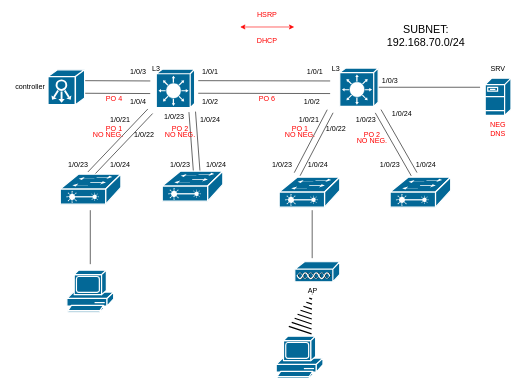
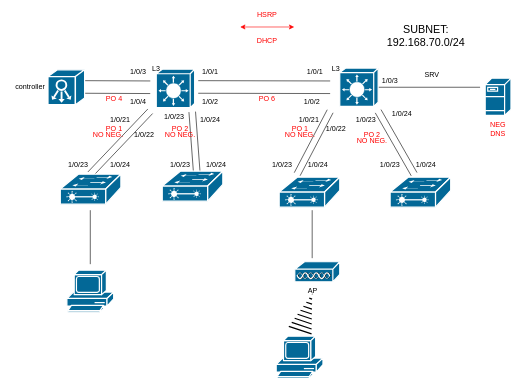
  <mxCell id="0" />
  <mxCell id="1" parent="0" />
  <mxCell id="2" value="" style="shape=link;html=1;rounded=0;entryX=0;entryY=0.5;entryDx=0;entryDy=0;width=21;" parent="1" edge="1"><mxGeometry width="100" relative="1" as="geometry"><mxPoint x="140" y="144.5" as="sourcePoint" /><mxPoint x="250" y="145" as="targetPoint" /></mxGeometry></mxCell>
  <mxCell id="3" value="" style="shape=link;html=1;rounded=0;entryX=0;entryY=0.5;entryDx=0;entryDy=0;width=21;" parent="1" edge="1"><mxGeometry width="100" relative="1" as="geometry"><mxPoint x="330" y="144.5" as="sourcePoint" /><mxPoint x="550" y="145" as="targetPoint" /></mxGeometry></mxCell>
  <mxCell id="4" value="" style="endArrow=none;html=1;rounded=0;entryX=0.5;entryY=1;entryDx=0;entryDy=0;" parent="1" edge="1"><mxGeometry width="50" height="50" relative="1" as="geometry"><mxPoint x="630" y="145" as="sourcePoint" /><mxPoint x="800" y="145" as="targetPoint" /></mxGeometry></mxCell>
  <mxCell id="5" value="" style="shape=link;html=1;rounded=0;entryX=0;entryY=1;entryDx=0;entryDy=0;exitX=0.5;exitY=0;exitDx=0;exitDy=0;width=11;" parent="1" edge="1"><mxGeometry width="100" relative="1" as="geometry"><mxPoint x="150" y="290" as="sourcePoint" /><mxPoint x="250" y="185" as="targetPoint" /></mxGeometry></mxCell>
  <mxCell id="6" value="" style="shape=link;html=1;rounded=0;entryX=0;entryY=1;entryDx=0;entryDy=0;exitX=0.5;exitY=0;exitDx=0;exitDy=0;width=11;" parent="1" edge="1"><mxGeometry width="100" relative="1" as="geometry"><mxPoint x="495" y="290" as="sourcePoint" /><mxPoint x="550" y="185" as="targetPoint" /></mxGeometry></mxCell>
  <mxCell id="7" value="" style="shape=link;html=1;rounded=0;entryX=0.875;entryY=1.013;entryDx=0;entryDy=0;width=11;entryPerimeter=0;" parent="1" edge="1"><mxGeometry width="100" relative="1" as="geometry"><mxPoint x="327.761" y="290" as="sourcePoint" /><mxPoint x="320" y="186.04" as="targetPoint" /></mxGeometry></mxCell>
  <mxCell id="8" value="" style="shape=link;html=1;rounded=0;entryX=1;entryY=1;entryDx=0;entryDy=0;exitX=0.5;exitY=0;exitDx=0;exitDy=0;width=11;" parent="1" edge="1"><mxGeometry width="100" relative="1" as="geometry"><mxPoint x="690" y="290" as="sourcePoint" /><mxPoint x="630" y="185" as="targetPoint" /></mxGeometry></mxCell>
  <mxCell id="9" value="" style="endArrow=none;html=1;rounded=0;entryX=0.5;entryY=1;entryDx=0;entryDy=0;exitX=0.5;exitY=0;exitDx=0;exitDy=0;" parent="1" edge="1"><mxGeometry width="50" height="50" relative="1" as="geometry"><mxPoint x="520" y="430" as="sourcePoint" /><mxPoint x="520" y="350" as="targetPoint" /></mxGeometry></mxCell>
  <mxCell id="10" value="" style="endArrow=none;html=1;rounded=0;entryX=0.5;entryY=1;entryDx=0;entryDy=0;exitX=0.5;exitY=0;exitDx=0;exitDy=0;" parent="1" edge="1"><mxGeometry width="50" height="50" relative="1" as="geometry"><mxPoint x="150" y="440" as="sourcePoint" /><mxPoint x="150" y="350" as="targetPoint" /></mxGeometry></mxCell>
  <mxCell id="11" value="controller" style="text;html=1;strokeColor=none;fillColor=none;align=center;verticalAlign=middle;whiteSpace=wrap;rounded=0;" parent="1" vertex="1"><mxGeometry y="130" width="60" height="30" as="geometry" x="20" /></mxCell>
  <mxCell id="12" value="L3" style="text;html=1;strokeColor=none;fillColor=none;align=center;verticalAlign=middle;whiteSpace=wrap;rounded=0;" parent="1" vertex="1"><mxGeometry x="230" y="100" width="60" height="30" as="geometry" /></mxCell>
  <mxCell id="13" value="L3" style="text;html=1;strokeColor=none;fillColor=none;align=center;verticalAlign=middle;whiteSpace=wrap;rounded=0;" parent="1" vertex="1"><mxGeometry x="530" y="100" width="60" height="30" as="geometry" /></mxCell>
- <mxCell id="14" value="SRV" style="text;html=1;strokeColor=none;fillColor=none;align=center;verticalAlign=middle;whiteSpace=wrap;rounded=0;" parent="1" vertex="1"><mxGeometry x="800" y="100" width="60" height="30" as="geometry" /></mxCell>
+ <mxCell id="14" value="SRV" style="text;html=1;strokeColor=none;fillColor=none;align=center;verticalAlign=middle;whiteSpace=wrap;rounded=0;" parent="1" vertex="1"><mxGeometry x="690" y="110" width="60" height="30" as="geometry" /></mxCell>
  <mxCell id="15" value="SW" style="text;html=1;strokeColor=none;fillColor=none;align=center;verticalAlign=middle;whiteSpace=wrap;rounded=0;" parent="1" vertex="1"><mxGeometry x="120" y="305" width="60" height="30" as="geometry" /></mxCell>
  <mxCell id="16" value="SW" style="text;html=1;strokeColor=none;fillColor=none;align=center;verticalAlign=middle;whiteSpace=wrap;rounded=0;" parent="1" vertex="1"><mxGeometry x="300" y="305" width="60" height="30" as="geometry" /></mxCell>
  <mxCell id="17" value="SW" style="text;html=1;strokeColor=none;fillColor=none;align=center;verticalAlign=middle;whiteSpace=wrap;rounded=0;" parent="1" vertex="1"><mxGeometry x="490" y="305" width="60" height="30" as="geometry" /></mxCell>
  <mxCell id="18" value="SW" style="text;html=1;strokeColor=none;fillColor=none;align=center;verticalAlign=middle;whiteSpace=wrap;rounded=0;" parent="1" vertex="1"><mxGeometry x="660" y="305" width="60" height="30" as="geometry" /></mxCell>
  <mxCell id="19" value="AP" style="text;html=1;strokeColor=none;fillColor=none;align=center;verticalAlign=middle;whiteSpace=wrap;rounded=0;" parent="1" vertex="1"><mxGeometry x="491" y="470" width="60" height="30" as="geometry" /></mxCell>
  <mxCell id="20" value="NEG&lt;br&gt;DNS" style="text;html=1;strokeColor=none;fillColor=none;align=center;verticalAlign=middle;whiteSpace=wrap;rounded=0;fontColor=#FF0000;" parent="1" vertex="1"><mxGeometry x="800" y="200" width="60" height="30" as="geometry" /></mxCell>
  <mxCell id="21" value="HSRP&lt;br&gt;&lt;br&gt;&lt;br&gt;DHCP" style="text;html=1;strokeColor=none;fillColor=none;align=center;verticalAlign=middle;whiteSpace=wrap;rounded=0;fontColor=#FF0000;" parent="1" vertex="1"><mxGeometry x="415" y="30" width="60" height="30" as="geometry" /></mxCell>
  <mxCell id="22" value="" style="endArrow=classic;startArrow=classic;html=1;rounded=0;fontColor=#FF0000;strokeColor=#FF0000;" parent="1" edge="1"><mxGeometry width="50" height="50" relative="1" as="geometry"><mxPoint x="400" y="44.5" as="sourcePoint" /><mxPoint x="490" y="44.5" as="targetPoint" /></mxGeometry></mxCell>
  <mxCell id="23" value="PO 4" style="text;html=1;strokeColor=none;fillColor=none;align=center;verticalAlign=middle;whiteSpace=wrap;rounded=0;fontColor=#FF0000;" parent="1" vertex="1"><mxGeometry x="160" y="150" width="60" height="30" as="geometry" /></mxCell>
  <mxCell id="24" value="PO 1" style="text;html=1;strokeColor=none;fillColor=none;align=center;verticalAlign=middle;whiteSpace=wrap;rounded=0;fontColor=#FF0000;" parent="1" vertex="1"><mxGeometry x="160" y="200" width="60" height="30" as="geometry" /></mxCell>
  <mxCell id="25" value="PO 2" style="text;html=1;strokeColor=none;fillColor=none;align=center;verticalAlign=middle;whiteSpace=wrap;rounded=0;fontColor=#FF0000;" parent="1" vertex="1"><mxGeometry x="270" y="200" width="60" height="30" as="geometry" /></mxCell>
  <mxCell id="26" value="PO 6" style="text;html=1;strokeColor=none;fillColor=none;align=center;verticalAlign=middle;whiteSpace=wrap;rounded=0;fontColor=#FF0000;" parent="1" vertex="1"><mxGeometry x="415" y="150" width="60" height="30" as="geometry" /></mxCell>
  <mxCell id="27" style="edgeStyle=orthogonalEdgeStyle;rounded=0;orthogonalLoop=1;jettySize=auto;html=1;exitX=0.5;exitY=1;exitDx=0;exitDy=0;fontColor=#FF0000;strokeColor=#FF0000;" parent="1" source="26" target="26" edge="1"><mxGeometry relative="1" as="geometry" /></mxCell>
  <mxCell id="28" value="PO 1" style="text;html=1;strokeColor=none;fillColor=none;align=center;verticalAlign=middle;whiteSpace=wrap;rounded=0;fontColor=#FF0000;" parent="1" vertex="1"><mxGeometry x="470" y="200" width="60" height="30" as="geometry" /></mxCell>
  <mxCell id="29" value="PO 2" style="text;html=1;strokeColor=none;fillColor=none;align=center;verticalAlign=middle;whiteSpace=wrap;rounded=0;fontColor=#FF0000;" parent="1" vertex="1"><mxGeometry x="590" y="210" width="60" height="30" as="geometry" /></mxCell>
  <mxCell id="30" value="NO NEG." style="text;html=1;strokeColor=none;fillColor=none;align=center;verticalAlign=middle;whiteSpace=wrap;rounded=0;fontColor=#FF0000;" parent="1" vertex="1"><mxGeometry x="150" y="210" width="60" height="30" as="geometry" /></mxCell>
  <mxCell id="31" value="NO NEG." style="text;html=1;strokeColor=none;fillColor=none;align=center;verticalAlign=middle;whiteSpace=wrap;rounded=0;fontColor=#FF0000;" parent="1" vertex="1"><mxGeometry x="270" y="210" width="60" height="30" as="geometry" /></mxCell>
  <mxCell id="32" value="NO NEG." style="text;html=1;strokeColor=none;fillColor=none;align=center;verticalAlign=middle;whiteSpace=wrap;rounded=0;fontColor=#FF0000;" parent="1" vertex="1"><mxGeometry x="470" y="210" width="60" height="30" as="geometry" /></mxCell>
  <mxCell id="33" value="NO NEG." style="text;html=1;strokeColor=none;fillColor=none;align=center;verticalAlign=middle;whiteSpace=wrap;rounded=0;fontColor=#FF0000;" parent="1" vertex="1"><mxGeometry x="590" y="220" width="60" height="30" as="geometry" /></mxCell>
  <mxCell id="34" value="1/0/3" style="text;html=1;strokeColor=none;fillColor=none;align=center;verticalAlign=middle;whiteSpace=wrap;rounded=0;fontColor=#000000;" parent="1" vertex="1"><mxGeometry x="200" y="105" width="60" height="30" as="geometry" /></mxCell>
  <mxCell id="35" value="1/0/4&lt;span style=&quot;color: rgba(0, 0, 0, 0); font-family: monospace; font-size: 0px; text-align: start;&quot;&gt;%3CmxGraphModel%3E%3Croot%3E%3CmxCell%20id%3D%220%22%2F%3E%3CmxCell%20id%3D%221%22%20parent%3D%220%22%2F%3E%3CmxCell%20id%3D%222%22%20value%3D%221%2F0%2F3%22%20style%3D%22text%3Bhtml%3D1%3BstrokeColor%3Dnone%3BfillColor%3Dnone%3Balign%3Dcenter%3BverticalAlign%3Dmiddle%3BwhiteSpace%3Dwrap%3Brounded%3D0%3BfontColor%3D%23000000%3B%22%20vertex%3D%221%22%20parent%3D%221%22%3E%3CmxGeometry%20x%3D%22180%22%20y%3D%2295%22%20width%3D%2260%22%20height%3D%2230%22%20as%3D%22geometry%22%2F%3E%3C%2FmxCell%3E%3C%2Froot%3E%3C%2FmxGraphModel%3E&lt;/span&gt;" style="text;html=1;strokeColor=none;fillColor=none;align=center;verticalAlign=middle;whiteSpace=wrap;rounded=0;fontColor=#000000;" parent="1" vertex="1"><mxGeometry x="200" y="155" width="60" height="30" as="geometry" /></mxCell>
  <mxCell id="36" value="1/0/1" style="text;html=1;strokeColor=none;fillColor=none;align=center;verticalAlign=middle;whiteSpace=wrap;rounded=0;fontColor=#000000;" parent="1" vertex="1"><mxGeometry x="320" y="105" width="60" height="30" as="geometry" /></mxCell>
  <mxCell id="37" value="1/0/2" style="text;html=1;strokeColor=none;fillColor=none;align=center;verticalAlign=middle;whiteSpace=wrap;rounded=0;fontColor=#000000;" parent="1" vertex="1"><mxGeometry x="320" y="155" width="60" height="30" as="geometry" /></mxCell>
  <mxCell id="38" value="1/0/1" style="text;html=1;strokeColor=none;fillColor=none;align=center;verticalAlign=middle;whiteSpace=wrap;rounded=0;fontColor=#000000;" parent="1" vertex="1"><mxGeometry x="495" y="105" width="60" height="30" as="geometry" /></mxCell>
  <mxCell id="39" value="1/0/2" style="text;html=1;strokeColor=none;fillColor=none;align=center;verticalAlign=middle;whiteSpace=wrap;rounded=0;fontColor=#000000;" parent="1" vertex="1"><mxGeometry x="490" y="155" width="60" height="30" as="geometry" /></mxCell>
  <mxCell id="40" value="1/0/3" style="text;html=1;strokeColor=none;fillColor=none;align=center;verticalAlign=middle;whiteSpace=wrap;rounded=0;fontColor=#000000;" parent="1" vertex="1"><mxGeometry x="620" y="120" width="60" height="30" as="geometry" /></mxCell>
  <mxCell id="41" value="1/0/21" style="text;html=1;strokeColor=none;fillColor=none;align=center;verticalAlign=middle;whiteSpace=wrap;rounded=0;fontColor=#000000;" parent="1" vertex="1"><mxGeometry x="170" y="185" width="60" height="30" as="geometry" /></mxCell>
  <mxCell id="42" value="1/0/23" style="text;html=1;strokeColor=none;fillColor=none;align=center;verticalAlign=middle;whiteSpace=wrap;rounded=0;fontColor=#000000;" parent="1" vertex="1"><mxGeometry x="100" y="260" width="60" height="30" as="geometry" /></mxCell>
  <mxCell id="43" value="1/0/22" style="text;html=1;strokeColor=none;fillColor=none;align=center;verticalAlign=middle;whiteSpace=wrap;rounded=0;fontColor=#000000;" parent="1" vertex="1"><mxGeometry x="210" y="210" width="60" height="30" as="geometry" /></mxCell>
  <mxCell id="44" value="1/0/24" style="text;html=1;strokeColor=none;fillColor=none;align=center;verticalAlign=middle;whiteSpace=wrap;rounded=0;fontColor=#000000;" parent="1" vertex="1"><mxGeometry x="170" y="260" width="60" height="30" as="geometry" /></mxCell>
  <mxCell id="45" value="1/0/23" style="text;html=1;strokeColor=none;fillColor=none;align=center;verticalAlign=middle;whiteSpace=wrap;rounded=0;fontColor=#000000;" parent="1" vertex="1"><mxGeometry x="260" y="180" width="60" height="30" as="geometry" /></mxCell>
  <mxCell id="46" value="1/0/23&lt;span style=&quot;color: rgba(0, 0, 0, 0); font-family: monospace; font-size: 0px; text-align: start;&quot;&gt;%3CmxGraphModel%3E%3Croot%3E%3CmxCell%20id%3D%220%22%2F%3E%3CmxCell%20id%3D%221%22%20parent%3D%220%22%2F%3E%3CmxCell%20id%3D%222%22%20value%3D%221%2F0%2F21%22%20style%3D%22text%3Bhtml%3D1%3BstrokeColor%3Dnone%3BfillColor%3Dnone%3Balign%3Dcenter%3BverticalAlign%3Dmiddle%3BwhiteSpace%3Dwrap%3Brounded%3D0%3BfontColor%3D%23000000%3B%22%20vertex%3D%221%22%20parent%3D%221%22%3E%3CmxGeometry%20x%3D%22150%22%20y%3D%22175%22%20width%3D%2260%22%20height%3D%2230%22%20as%3D%22geometry%22%2F%3E%3C%2FmxCell%3E%3C%2Froot%3E%3C%2FmxGraphModel%3E&lt;/span&gt;" style="text;html=1;strokeColor=none;fillColor=none;align=center;verticalAlign=middle;whiteSpace=wrap;rounded=0;fontColor=#000000;" parent="1" vertex="1"><mxGeometry x="270" y="260" width="60" height="30" as="geometry" /></mxCell>
  <mxCell id="47" value="1/0/24" style="text;html=1;strokeColor=none;fillColor=none;align=center;verticalAlign=middle;whiteSpace=wrap;rounded=0;fontColor=#000000;" parent="1" vertex="1"><mxGeometry x="320" y="185" width="60" height="30" as="geometry" /></mxCell>
  <mxCell id="48" value="1/0/24" style="text;html=1;strokeColor=none;fillColor=none;align=center;verticalAlign=middle;whiteSpace=wrap;rounded=0;fontColor=#000000;" parent="1" vertex="1"><mxGeometry x="330" y="260" width="60" height="30" as="geometry" /></mxCell>
  <mxCell id="49" value="1/0/21" style="text;html=1;strokeColor=none;fillColor=none;align=center;verticalAlign=middle;whiteSpace=wrap;rounded=0;fontColor=#000000;" parent="1" vertex="1"><mxGeometry x="485" y="185" width="60" height="30" as="geometry" /></mxCell>
  <mxCell id="50" value="1/0/23" style="text;html=1;strokeColor=none;fillColor=none;align=center;verticalAlign=middle;whiteSpace=wrap;rounded=0;fontColor=#000000;" parent="1" vertex="1"><mxGeometry x="440" y="260" width="60" height="30" as="geometry" /></mxCell>
  <mxCell id="51" value="1/0/22" style="text;html=1;strokeColor=none;fillColor=none;align=center;verticalAlign=middle;whiteSpace=wrap;rounded=0;fontColor=#000000;" parent="1" vertex="1"><mxGeometry x="530" y="200" width="60" height="30" as="geometry" /></mxCell>
  <mxCell id="52" value="1/0/24" style="text;html=1;strokeColor=none;fillColor=none;align=center;verticalAlign=middle;whiteSpace=wrap;rounded=0;fontColor=#000000;" parent="1" vertex="1"><mxGeometry x="500" y="260" width="60" height="30" as="geometry" /></mxCell>
  <mxCell id="53" value="1/0/23" style="text;html=1;strokeColor=none;fillColor=none;align=center;verticalAlign=middle;whiteSpace=wrap;rounded=0;fontColor=#000000;" parent="1" vertex="1"><mxGeometry x="580" y="185" width="60" height="30" as="geometry" /></mxCell>
  <mxCell id="54" value="1/0/23" style="text;html=1;strokeColor=none;fillColor=none;align=center;verticalAlign=middle;whiteSpace=wrap;rounded=0;fontColor=#000000;" parent="1" vertex="1"><mxGeometry x="620" y="260" width="60" height="30" as="geometry" /></mxCell>
  <mxCell id="55" value="1/0/24" style="text;html=1;strokeColor=none;fillColor=none;align=center;verticalAlign=middle;whiteSpace=wrap;rounded=0;fontColor=#000000;" parent="1" vertex="1"><mxGeometry x="640" y="175" width="60" height="30" as="geometry" /></mxCell>
  <mxCell id="56" value="1/0/24" style="text;html=1;strokeColor=none;fillColor=none;align=center;verticalAlign=middle;whiteSpace=wrap;rounded=0;fontColor=#000000;" parent="1" vertex="1"><mxGeometry x="680" y="260" width="60" height="30" as="geometry" /></mxCell>
  <mxCell id="57" value="SUBNET:&lt;br style=&quot;font-size: 18px;&quot;&gt;192.168.70.0/24" style="text;html=1;strokeColor=none;fillColor=none;align=center;verticalAlign=middle;whiteSpace=wrap;rounded=0;fontColor=#000000;fontSize=18;" parent="1" vertex="1"><mxGeometry x="620" y="20" width="180" height="80" as="geometry" /></mxCell>
  <mxCell id="58" value="" style="shape=mxgraph.arrows2.wedgeArrowDashed;html=1;bendable=0;rounded=0;fontSize=18;fontColor=#000000;strokeColor=#000000;fontStyle=0;strokeWidth=2;" parent="1" edge="1"><mxGeometry width="100" height="100" relative="1" as="geometry"><mxPoint x="500" y="550" as="sourcePoint" /><mxPoint x="520" y="490" as="targetPoint" /></mxGeometry></mxCell>
  <mxCell id="59" value="" style="shape=mxgraph.cisco.switches.layer_3_switch;sketch=0;html=1;pointerEvents=1;dashed=0;fillColor=#036897;strokeColor=#ffffff;strokeWidth=2;verticalLabelPosition=bottom;verticalAlign=top;align=center;outlineConnect=0;" vertex="1" parent="1"><mxGeometry x="260" y="115" width="64" height="64" as="geometry" /></mxCell>
  <mxCell id="60" value="" style="shape=mxgraph.cisco.switches.layer_3_switch;sketch=0;html=1;pointerEvents=1;dashed=0;fillColor=#036897;strokeColor=#ffffff;strokeWidth=2;verticalLabelPosition=bottom;verticalAlign=top;align=center;outlineConnect=0;" vertex="1" parent="1"><mxGeometry x="566" y="113" width="64" height="64" as="geometry" /></mxCell>
  <mxCell id="61" value="" style="shape=mxgraph.cisco.computers_and_peripherals.pc;sketch=0;html=1;pointerEvents=1;dashed=0;fillColor=#036897;strokeColor=#ffffff;strokeWidth=2;verticalLabelPosition=bottom;verticalAlign=top;align=center;outlineConnect=0;" vertex="1" parent="1"><mxGeometry x="111" y="450" width="78" height="70" as="geometry" /></mxCell>
  <mxCell id="62" value="" style="shape=mxgraph.cisco.computers_and_peripherals.pc;sketch=0;html=1;pointerEvents=1;dashed=0;fillColor=#036897;strokeColor=#ffffff;strokeWidth=2;verticalLabelPosition=bottom;verticalAlign=top;align=center;outlineConnect=0;" vertex="1" parent="1"><mxGeometry x="460" y="560" width="78" height="70" as="geometry" /></mxCell>
  <mxCell id="63" value="" style="shape=mxgraph.cisco.servers.fileserver;sketch=0;html=1;pointerEvents=1;dashed=0;fillColor=#036897;strokeColor=#ffffff;strokeWidth=2;verticalLabelPosition=bottom;verticalAlign=top;align=center;outlineConnect=0;" vertex="1" parent="1"><mxGeometry x="808.5" y="130" width="43" height="62" as="geometry" /></mxCell>
  <mxCell id="64" value="" style="shape=mxgraph.cisco.switches.layer_2_remote_switch;sketch=0;html=1;pointerEvents=1;dashed=0;fillColor=#036897;strokeColor=#ffffff;strokeWidth=2;verticalLabelPosition=bottom;verticalAlign=top;align=center;outlineConnect=0;" vertex="1" parent="1"><mxGeometry x="100" y="290" width="101" height="50" as="geometry" /></mxCell>
  <mxCell id="65" value="" style="shape=mxgraph.cisco.switches.layer_2_remote_switch;sketch=0;html=1;pointerEvents=1;dashed=0;fillColor=#036897;strokeColor=#ffffff;strokeWidth=2;verticalLabelPosition=bottom;verticalAlign=top;align=center;outlineConnect=0;" vertex="1" parent="1"><mxGeometry x="270" y="285" width="101" height="50" as="geometry" /></mxCell>
  <mxCell id="66" value="" style="shape=mxgraph.cisco.switches.layer_2_remote_switch;sketch=0;html=1;pointerEvents=1;dashed=0;fillColor=#036897;strokeColor=#ffffff;strokeWidth=2;verticalLabelPosition=bottom;verticalAlign=top;align=center;outlineConnect=0;" vertex="1" parent="1"><mxGeometry x="465" y="295" width="101" height="50" as="geometry" /></mxCell>
  <mxCell id="67" value="" style="shape=mxgraph.cisco.switches.layer_2_remote_switch;sketch=0;html=1;pointerEvents=1;dashed=0;fillColor=#036897;strokeColor=#ffffff;strokeWidth=2;verticalLabelPosition=bottom;verticalAlign=top;align=center;outlineConnect=0;" vertex="1" parent="1"><mxGeometry x="650" y="295" width="101" height="50" as="geometry" /></mxCell>
  <mxCell id="68" value="" style="shape=mxgraph.cisco.controllers_and_modules.system_controller;sketch=0;html=1;pointerEvents=1;dashed=0;fillColor=#036897;strokeColor=#ffffff;strokeWidth=2;verticalLabelPosition=bottom;verticalAlign=top;align=center;outlineConnect=0;" vertex="1" parent="1"><mxGeometry x="79.5" y="116" width="61" height="58" as="geometry" /></mxCell>
  <mxCell id="69" value="" style="shape=mxgraph.cisco.misc.access_point;html=1;pointerEvents=1;dashed=0;fillColor=#036897;strokeColor=#ffffff;strokeWidth=2;verticalLabelPosition=bottom;verticalAlign=top;align=center;outlineConnect=0;" vertex="1" parent="1"><mxGeometry x="491" y="436" width="75" height="34" as="geometry" /></mxCell>
